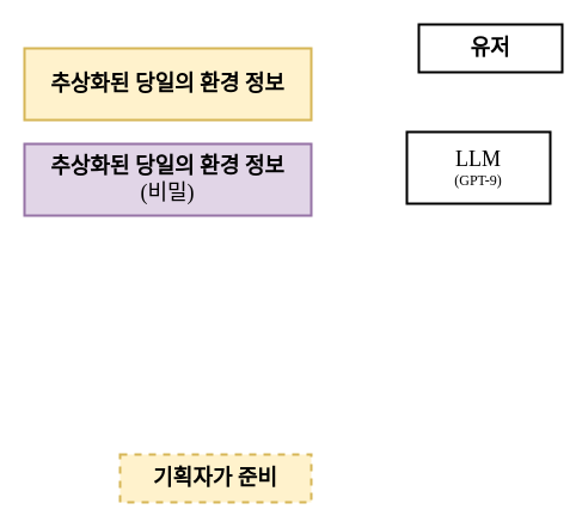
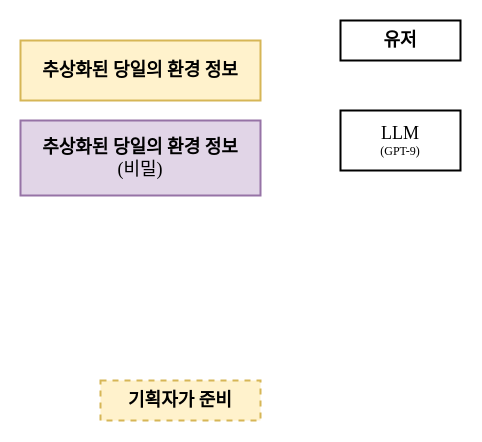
  <mxCell id="0" />
  <mxCell id="1" parent="0" />
  <mxCell id="2" value="&lt;font face=&quot;Comic Sans MS&quot;&gt;&lt;span style=&quot;font-size: 18px;&quot;&gt;&lt;b&gt;기획자가 준비&lt;/b&gt;&lt;/span&gt;&lt;/font&gt;" style="rounded=0;whiteSpace=wrap;html=1;strokeWidth=2;fillColor=#fff2cc;strokeColor=#d6b656;dashed=1;" vertex="1" parent="1"><mxGeometry x="100" y="380" width="160" height="40" as="geometry" /></mxCell>
  <mxCell id="3" value="&lt;font face=&quot;Comic Sans MS&quot;&gt;&lt;font style=&quot;font-size: 18px;&quot;&gt;LLM&lt;/font&gt;&lt;br&gt;(GPT-9)&lt;/font&gt;" style="rounded=0;whiteSpace=wrap;html=1;strokeWidth=2;" vertex="1" parent="1"><mxGeometry x="340" y="110" width="120" height="60" as="geometry" /></mxCell>
- <mxCell id="4" value="&lt;font face=&quot;Comic Sans MS&quot;&gt;&lt;span style=&quot;font-size: 18px;&quot;&gt;유저&lt;/span&gt;&lt;/font&gt;" style="rounded=0;whiteSpace=wrap;html=1;strokeWidth=2;fontStyle=1" vertex="1" parent="1"><mxGeometry x="350" y="20" width="120" height="40" as="geometry" /></mxCell>
+ <mxCell id="4" value="&lt;font face=&quot;Comic Sans MS&quot;&gt;&lt;span style=&quot;font-size: 18px;&quot;&gt;유저&lt;/span&gt;&lt;/font&gt;" style="rounded=0;whiteSpace=wrap;html=1;strokeWidth=2;fontStyle=1" vertex="1" parent="1"><mxGeometry x="340" y="20" width="120" height="40" as="geometry" /></mxCell>
  <mxCell id="5" value="&lt;font face=&quot;Comic Sans MS&quot;&gt;&lt;span style=&quot;font-size: 18px;&quot;&gt;&lt;b&gt;추상화된 당일의 환경 정보&lt;/b&gt;&lt;/span&gt;&lt;/font&gt;" style="rounded=0;whiteSpace=wrap;html=1;strokeWidth=2;fillColor=#fff2cc;strokeColor=#d6b656;" vertex="1" parent="1"><mxGeometry x="20" y="40" width="240" height="60" as="geometry" /></mxCell>
- <mxCell id="6" value="&lt;font face=&quot;Comic Sans MS&quot;&gt;&lt;span style=&quot;font-size: 18px;&quot;&gt;&lt;b&gt;추상화된 당일의 환경 정보&lt;/b&gt;&lt;br&gt;(비밀)&lt;br&gt;&lt;/span&gt;&lt;/font&gt;" style="rounded=0;whiteSpace=wrap;html=1;strokeWidth=2;fillColor=#e1d5e7;strokeColor=#9673a6;" vertex="1" parent="1"><mxGeometry x="20" y="120" width="240" height="60" as="geometry" /></mxCell>
+ <mxCell id="6" value="&lt;font face=&quot;Comic Sans MS&quot;&gt;&lt;span style=&quot;font-size: 18px;&quot;&gt;&lt;b&gt;추상화된 당일의 환경 정보&lt;/b&gt;&lt;br&gt;(비밀)&lt;br&gt;&lt;/span&gt;&lt;/font&gt;" style="rounded=0;whiteSpace=wrap;html=1;strokeWidth=2;fillColor=#e1d5e7;strokeColor=#9673a6;" vertex="1" parent="1"><mxGeometry x="20" y="120" width="240" height="75" as="geometry" /></mxCell>
